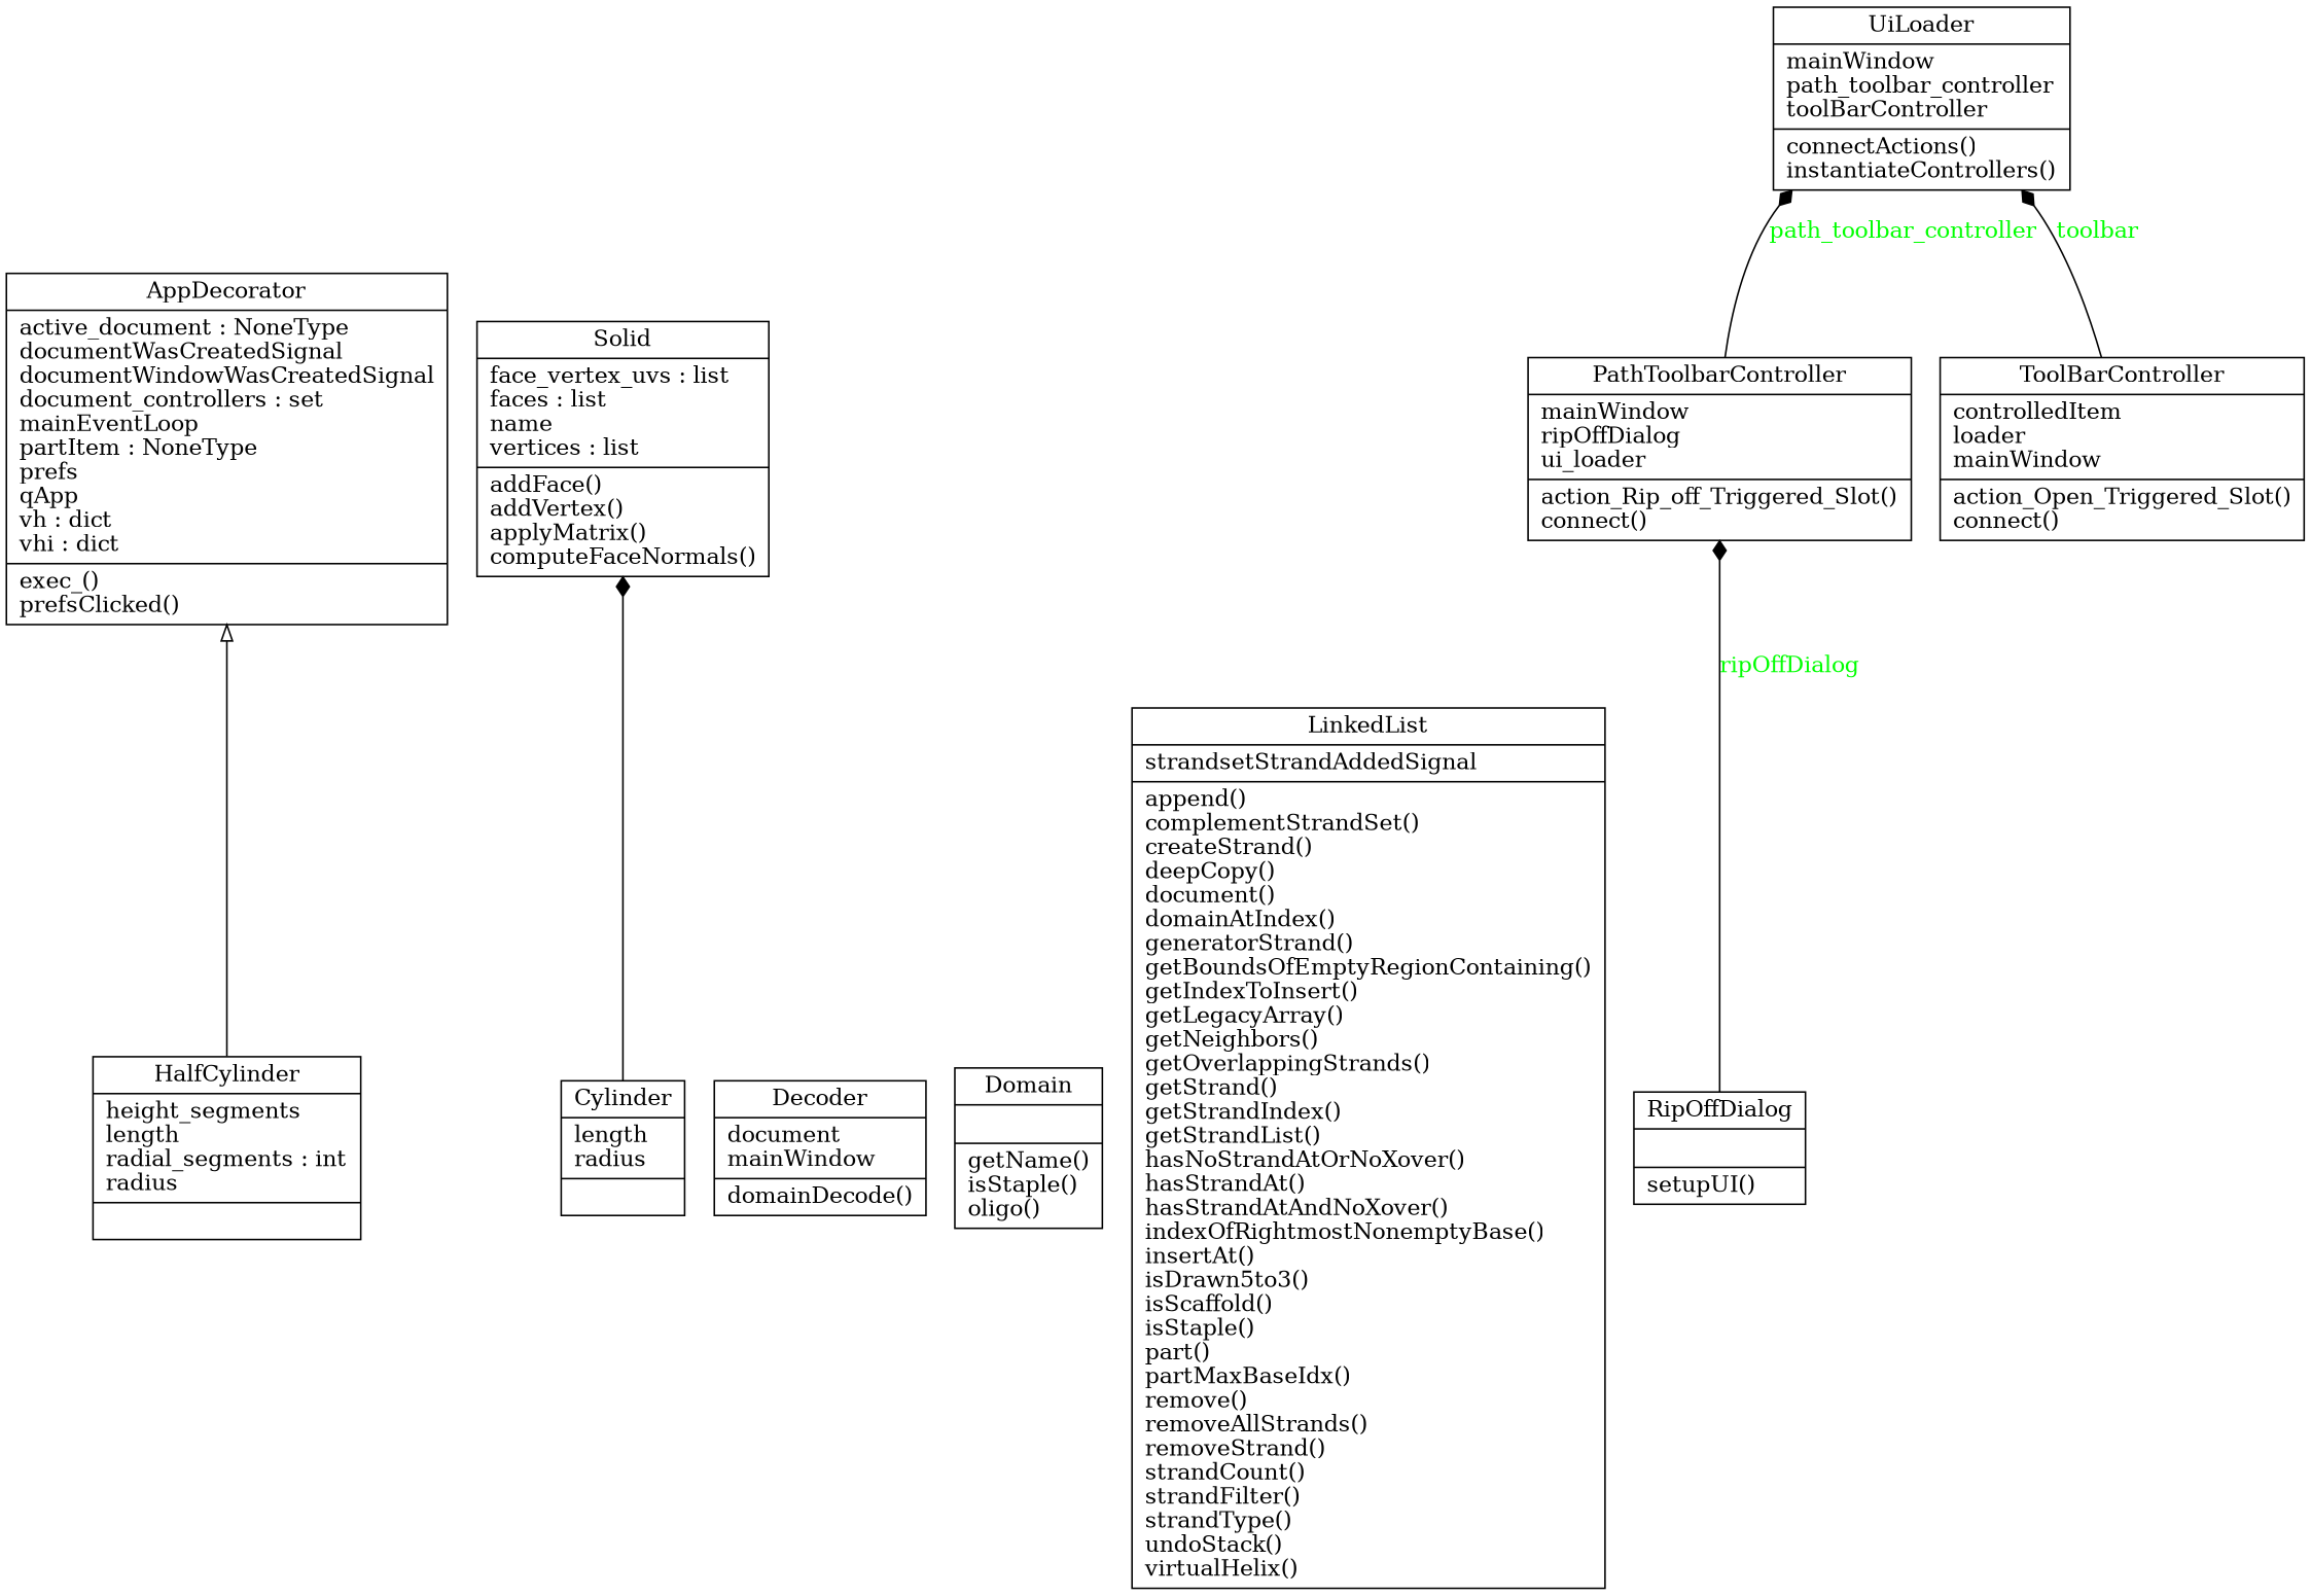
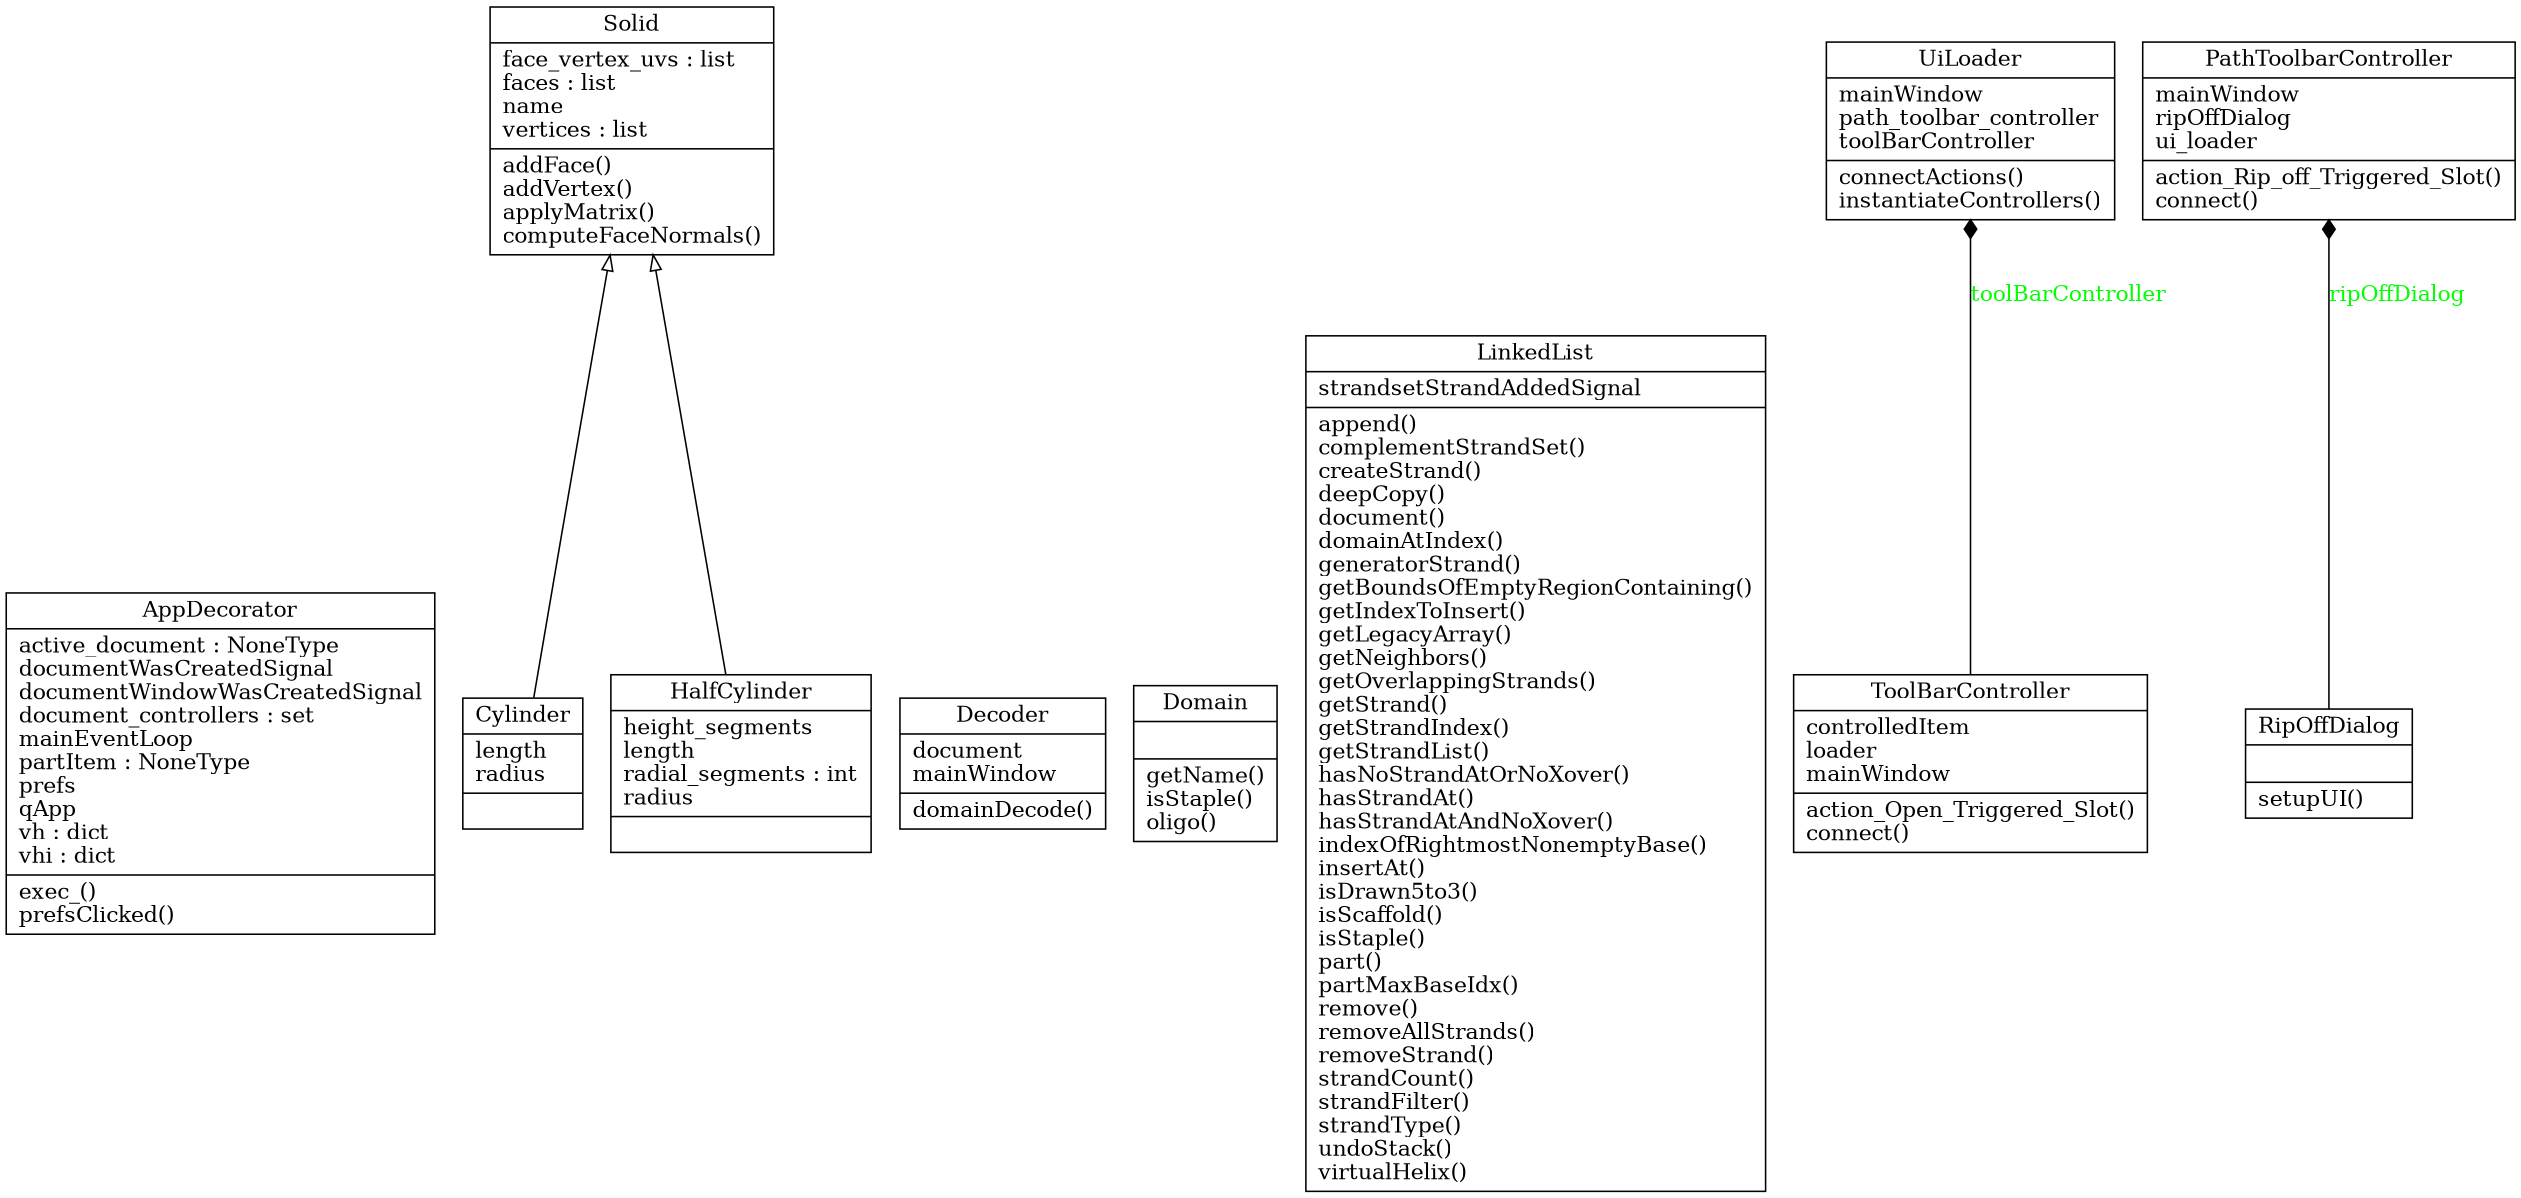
  digraph {
    rankdir=BT
    node [shape=record]
    edge [arrowhead=diamond arrowtail=none fontcolor=green style=solid]
    n1 [label="{AppDecorator|active_document : NoneType\ldocumentWasCreatedSignal\ldocumentWindowWasCreatedSignal\ldocument_controllers : set\lmainEventLoop\lpartItem : NoneType\lprefs\lqApp\lvh : dict\lvhi : dict\l|exec_()\lprefsClicked()\l}"]
    n2 [label="{Cylinder|length\lradius\l|}"]
    n3 [label="{Solid|face_vertex_uvs : list\lfaces : list\lname\lvertices : list\l|addFace()\laddVertex()\lapplyMatrix()\lcomputeFaceNormals()\l}"]
    n4 [label="{Decoder|document\lmainWindow\l|domainDecode()\l}"]
    n5 [label="{Domain|\l|getName()\lisStaple()\loligo()\l}"]
    n6 [label="{HalfCylinder|height_segments\llength\lradial_segments : int\lradius\l|}"]
    n7 [label="{LinkedList|strandsetStrandAddedSignal\l|append()\lcomplementStrandSet()\lcreateStrand()\ldeepCopy()\ldocument()\ldomainAtIndex()\lgeneratorStrand()\lgetBoundsOfEmptyRegionContaining()\lgetIndexToInsert()\lgetLegacyArray()\lgetNeighbors()\lgetOverlappingStrands()\lgetStrand()\lgetStrandIndex()\lgetStrandList()\lhasNoStrandAtOrNoXover()\lhasStrandAt()\lhasStrandAtAndNoXover()\lindexOfRightmostNonemptyBase()\linsertAt()\lisDrawn5to3()\lisScaffold()\lisStaple()\lpart()\lpartMaxBaseIdx()\lremove()\lremoveAllStrands()\lremoveStrand()\lstrandCount()\lstrandFilter()\lstrandType()\lundoStack()\lvirtualHelix()\l}"]
    n8 [label="{UiLoader|mainWindow\lpath_toolbar_controller\ltoolBarController\l|connectActions()\linstantiateControllers()\l}"]
    n9 [label="{PathToolbarController|mainWindow\lripOffDialog\lui_loader\l|action_Rip_off_Triggered_Slot()\lconnect()\l}"]
    n10 [label="{RipOffDialog|\l|setupUI()\l}"]
    n11 [label="{ToolBarController|controlledItem\lloader\lmainWindow\l|action_Open_Triggered_Slot()\lconnect()\l}"]
-   n2 -> n3 [fontcolor="" style=""]
-   n6 -> n1 [arrowhead=empty fontcolor="" style=""]
-   n9 -> n8 [label=path_toolbar_controller]
+   n2 -> n3 [arrowhead=empty fontcolor="" style=""]
+   n6 -> n3 [arrowhead=empty fontcolor="" style=""]
    n10 -> n9 [label=ripOffDialog]
-   n11 -> n8 [label=toolbar]
+   n11 -> n8 [label=toolBarController]
  }
